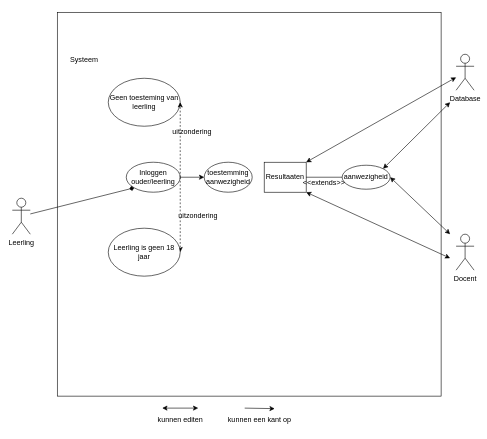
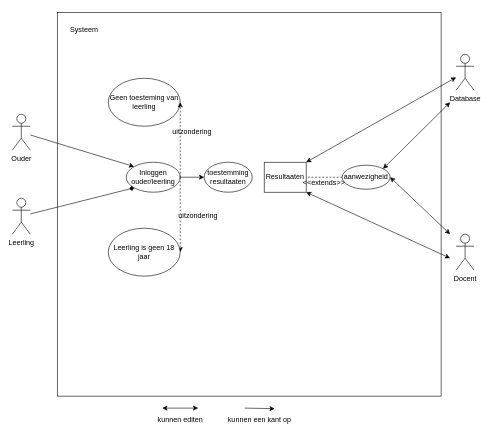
  <mxCell id="0" />
  <mxCell id="1" parent="0" />
  <mxCell id="2" value="" style="whiteSpace=wrap;html=1;aspect=fixed;" parent="1" vertex="1"><mxGeometry x="95" y="20" width="640" height="640" as="geometry" /></mxCell>
  <mxCell id="3" value="&lt;div&gt;Leerling&lt;/div&gt;" style="shape=umlActor;verticalLabelPosition=bottom;labelBackgroundColor=#ffffff;verticalAlign=top;html=1;outlineConnect=0;" parent="1" vertex="1"><mxGeometry x="20" y="330" width="30" height="60" as="geometry" /></mxCell>
- <mxCell id="4" value="&lt;div&gt;Systeem&lt;/div&gt;" style="text;html=1;strokeColor=none;fillColor=none;align=center;verticalAlign=middle;whiteSpace=wrap;rounded=0;" parent="1" vertex="1"><mxGeometry x="120" y="90" width="40" height="20" as="geometry" /></mxCell>
+ <mxCell id="4" value="&lt;div&gt;Systeem&lt;/div&gt;" style="text;html=1;strokeColor=none;fillColor=none;align=center;verticalAlign=middle;whiteSpace=wrap;rounded=0;" parent="1" vertex="1"><mxGeometry x="120" y="40" width="40" height="20" as="geometry" /></mxCell>
  <mxCell id="5" value="Inloggen ouder/leerling" style="ellipse;whiteSpace=wrap;html=1;" parent="1" vertex="1"><mxGeometry x="210" y="270" width="90" height="50" as="geometry" /></mxCell>
+ <mxCell id="6" value="Ouder" style="shape=umlActor;verticalLabelPosition=bottom;labelBackgroundColor=#ffffff;verticalAlign=top;html=1;outlineConnect=0;" parent="1" vertex="1"><mxGeometry x="20" y="190" width="30" height="60" as="geometry" /></mxCell>
  <mxCell id="7" value="Database" style="shape=umlActor;verticalLabelPosition=bottom;labelBackgroundColor=#ffffff;verticalAlign=top;html=1;outlineConnect=0;" parent="1" vertex="1"><mxGeometry x="760" y="90" width="30" height="60" as="geometry" /></mxCell>
  <mxCell id="8" value="Resultaaten" style="whiteSpace=wrap;html=1;rounded=0;" parent="1" vertex="1"><mxGeometry x="440" y="270" width="70" height="50" as="geometry" /></mxCell>
  <mxCell id="9" value="" style="endArrow=classic;startArrow=classic;html=1;entryX=1;entryY=0;entryDx=0;entryDy=0;" parent="1" source="7" target="8" edge="1"><mxGeometry width="50" height="50" relative="1" as="geometry"><mxPoint x="390" y="340" as="sourcePoint" /><mxPoint x="440" y="290" as="targetPoint" /></mxGeometry></mxCell>
  <mxCell id="10" value="" style="endArrow=diamond;html=1;entryX=0;entryY=1;entryDx=0;entryDy=0;" parent="1" source="3" target="5" edge="1"><mxGeometry width="50" height="50" relative="1" as="geometry"><mxPoint x="390" y="340" as="sourcePoint" /><mxPoint x="440" y="290" as="targetPoint" /></mxGeometry></mxCell>
+ <mxCell id="11" value="" style="endArrow=classic;html=1;entryX=0;entryY=0;entryDx=0;entryDy=0;" parent="1" source="6" target="5" edge="1"><mxGeometry width="50" height="50" relative="1" as="geometry"><mxPoint x="390" y="340" as="sourcePoint" /><mxPoint x="440" y="290" as="targetPoint" /></mxGeometry></mxCell>
  <mxCell id="12" value="&lt;div&gt;Docent&lt;/div&gt;" style="shape=umlActor;verticalLabelPosition=bottom;labelBackgroundColor=#ffffff;verticalAlign=top;html=1;outlineConnect=0;" parent="1" vertex="1"><mxGeometry x="760" y="390" width="30" height="60" as="geometry" /></mxCell>
  <mxCell id="13" value="" style="endArrow=classic;startArrow=classic;html=1;entryX=1;entryY=1;entryDx=0;entryDy=0;" parent="1" target="8" edge="1"><mxGeometry width="50" height="50" relative="1" as="geometry"><mxPoint x="750" y="430" as="sourcePoint" /><mxPoint x="440" y="290" as="targetPoint" /></mxGeometry></mxCell>
  <mxCell id="14" value="&lt;div&gt;aanwezigheid&lt;/div&gt;" style="ellipse;whiteSpace=wrap;html=1;" parent="1" vertex="1"><mxGeometry x="570" y="275" width="80" height="40" as="geometry" /></mxCell>
  <mxCell id="15" value="&lt;div&gt;kunnen editen&lt;/div&gt;" style="text;html=1;align=center;verticalAlign=middle;resizable=0;points=[];autosize=1;" parent="1" vertex="1"><mxGeometry x="255" y="690" width="90" height="20" as="geometry" /></mxCell>
  <mxCell id="16" value="" style="endArrow=classic;startArrow=classic;html=1;" parent="1" edge="1"><mxGeometry width="50" height="50" relative="1" as="geometry"><mxPoint x="270" y="680" as="sourcePoint" /><mxPoint x="330" y="680" as="targetPoint" /></mxGeometry></mxCell>
  <mxCell id="17" value="" style="endArrow=classic;html=1;" parent="1" edge="1"><mxGeometry width="50" height="50" relative="1" as="geometry"><mxPoint x="407.5" y="680" as="sourcePoint" /><mxPoint x="457.5" y="680.882" as="targetPoint" /></mxGeometry></mxCell>
  <mxCell id="18" value="&lt;div&gt;kunnen een kant op&lt;/div&gt;" style="text;html=1;strokeColor=none;fillColor=none;align=center;verticalAlign=middle;whiteSpace=wrap;rounded=0;" parent="1" vertex="1"><mxGeometry x="375" y="690" width="115" height="20" as="geometry" /></mxCell>
  <mxCell id="19" value="" style="endArrow=classic;startArrow=classic;html=1;entryX=1;entryY=0.5;entryDx=0;entryDy=0;" parent="1" target="14" edge="1"><mxGeometry width="50" height="50" relative="1" as="geometry"><mxPoint x="750" y="390" as="sourcePoint" /><mxPoint x="440" y="290" as="targetPoint" /></mxGeometry></mxCell>
  <mxCell id="20" value="" style="endArrow=classic;startArrow=classic;html=1;entryX=1;entryY=0;entryDx=0;entryDy=0;" parent="1" target="14" edge="1"><mxGeometry width="50" height="50" relative="1" as="geometry"><mxPoint x="750" y="170" as="sourcePoint" /><mxPoint x="440" y="290" as="targetPoint" /></mxGeometry></mxCell>
- <mxCell id="21" value="&lt;div&gt;&lt;span lang=&quot;NL&quot;&gt;toestemming aanwezigheid&lt;/span&gt;&lt;/div&gt;&lt;div&gt;&lt;span lang=&quot;NL&quot;&gt;&lt;/span&gt;&lt;/div&gt;" style="ellipse;whiteSpace=wrap;html=1;" parent="1" vertex="1"><mxGeometry x="340" y="270" width="80" height="50" as="geometry" /></mxCell>
+ <mxCell id="21" value="&lt;div&gt;&lt;span lang=&quot;NL&quot;&gt;toestemming resultaaten&lt;/span&gt;&lt;/div&gt;&lt;div&gt;&lt;span lang=&quot;NL&quot;&gt;&lt;/span&gt;&lt;/div&gt;" style="ellipse;whiteSpace=wrap;html=1;" parent="1" vertex="1"><mxGeometry x="340" y="270" width="80" height="50" as="geometry" /></mxCell>
  <mxCell id="22" value="" style="endArrow=classic;html=1;entryX=0;entryY=0.5;entryDx=0;entryDy=0;" parent="1" source="5" target="21" edge="1"><mxGeometry width="50" height="50" relative="1" as="geometry"><mxPoint x="390" y="340" as="sourcePoint" /><mxPoint x="440" y="290" as="targetPoint" /></mxGeometry></mxCell>
- <mxCell id="23" value="" style="endArrow=none;dashed=0;html=1;entryX=1;entryY=0.5;entryDx=0;entryDy=0;exitX=0;exitY=0.5;exitDx=0;exitDy=0;" edge="1" parent="1" source="14" target="8"><mxGeometry width="50" height="50" relative="1" as="geometry"><mxPoint x="390" y="400" as="sourcePoint" /><mxPoint x="440" y="350" as="targetPoint" /></mxGeometry></mxCell>
+ <mxCell id="23" value="" style="endArrow=none;dashed=1;html=1;entryX=1;entryY=0.5;entryDx=0;entryDy=0;exitX=0;exitY=0.5;exitDx=0;exitDy=0;" edge="1" parent="1" source="14" target="8"><mxGeometry width="50" height="50" relative="1" as="geometry"><mxPoint x="390" y="400" as="sourcePoint" /><mxPoint x="440" y="350" as="targetPoint" /></mxGeometry></mxCell>
  <mxCell id="24" value="" style="endArrow=classic;dashed=1;html=1;entryX=1;entryY=0.5;entryDx=0;entryDy=0;exitX=1;exitY=0.5;exitDx=0;exitDy=0;" edge="1" parent="1" source="5" target="25"><mxGeometry width="50" height="50" relative="1" as="geometry"><mxPoint x="230" y="420" as="sourcePoint" /><mxPoint x="280" y="370" as="targetPoint" /></mxGeometry></mxCell>
  <mxCell id="25" value="Leerling is geen 18 jaar" style="ellipse;whiteSpace=wrap;html=1;" vertex="1" parent="1"><mxGeometry x="180" y="380" width="120" height="80" as="geometry" /></mxCell>
  <mxCell id="26" value="&lt;div&gt;Geen toesteming van leerling&lt;/div&gt;" style="ellipse;whiteSpace=wrap;html=1;" vertex="1" parent="1"><mxGeometry x="180" y="130" width="120" height="80" as="geometry" /></mxCell>
  <mxCell id="27" value="" style="endArrow=classic;dashed=1;html=1;entryX=1;entryY=0.5;entryDx=0;entryDy=0;exitX=1;exitY=0.5;exitDx=0;exitDy=0;" edge="1" parent="1" source="5" target="26"><mxGeometry width="50" height="50" relative="1" as="geometry"><mxPoint x="390" y="400" as="sourcePoint" /><mxPoint x="440" y="350" as="targetPoint" /></mxGeometry></mxCell>
  <mxCell id="28" value="&lt;div&gt;uitzondering&lt;/div&gt;" style="text;html=1;strokeColor=none;fillColor=none;align=center;verticalAlign=middle;whiteSpace=wrap;rounded=0;" vertex="1" parent="1"><mxGeometry x="310" y="350" width="40" height="20" as="geometry" /></mxCell>
  <mxCell id="29" value="&lt;div&gt;uitzondering&lt;/div&gt;" style="text;html=1;strokeColor=none;fillColor=none;align=center;verticalAlign=middle;whiteSpace=wrap;rounded=0;" vertex="1" parent="1"><mxGeometry x="300" y="210" width="40" height="20" as="geometry" /></mxCell>
  <mxCell id="30" value="&amp;lt;&amp;lt;extends&amp;gt;&amp;gt;" style="text;html=1;strokeColor=none;fillColor=none;align=center;verticalAlign=middle;whiteSpace=wrap;rounded=0;" vertex="1" parent="1"><mxGeometry x="520" y="295" width="40" height="20" as="geometry" /></mxCell>
